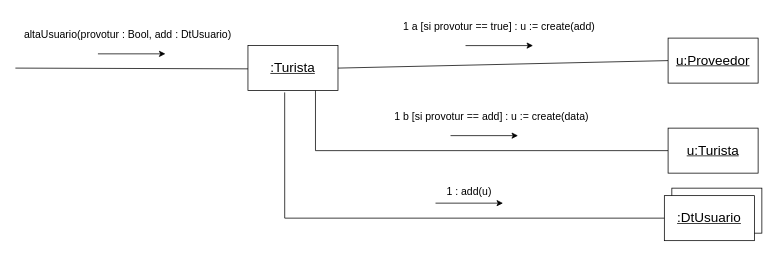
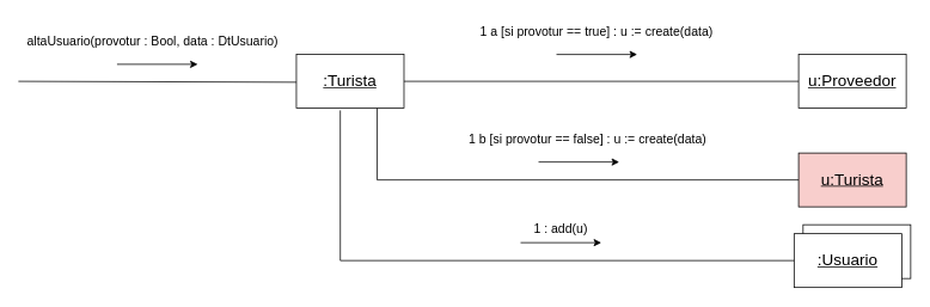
  <mxCell id="0" />
  <mxCell id="1" parent="0" />
  <mxCell id="2" value="&lt;font style=&quot;font-size: 18px;&quot;&gt;&lt;u&gt;:Turista&lt;/u&gt;&lt;/font&gt;" style="rounded=0;whiteSpace=wrap;html=1;" parent="1" vertex="1"><mxGeometry x="330" y="60" width="120" height="60" as="geometry" /></mxCell>
  <mxCell id="3" value="" style="endArrow=none;html=1;rounded=0;entryX=0;entryY=0.5;entryDx=0;entryDy=0;" parent="1" edge="1"><mxGeometry width="50" height="50" relative="1" as="geometry"><mxPoint x="20" y="90" as="sourcePoint" /><mxPoint x="330" y="91" as="targetPoint" /></mxGeometry></mxCell>
- <mxCell id="4" value="&lt;font style=&quot;font-size: 14px;&quot;&gt;altaUsuario(provotur : Bool, add : DtUsuario)&lt;/font&gt;" style="text;html=1;strokeColor=none;fillColor=none;align=center;verticalAlign=middle;whiteSpace=wrap;rounded=0;" parent="1" vertex="1"><mxGeometry x="20" y="30" width="300" height="30" as="geometry" /></mxCell>
+ <mxCell id="4" value="&lt;font style=&quot;font-size: 14px;&quot;&gt;altaUsuario(provotur : Bool, data : DtUsuario)&lt;/font&gt;" style="text;html=1;strokeColor=none;fillColor=none;align=center;verticalAlign=middle;whiteSpace=wrap;rounded=0;" parent="1" vertex="1"><mxGeometry x="20" y="30" width="300" height="30" as="geometry" /></mxCell>
  <mxCell id="5" value="" style="endArrow=classic;html=1;rounded=0;" parent="1" edge="1"><mxGeometry width="50" height="50" relative="1" as="geometry"><mxPoint x="130" y="71" as="sourcePoint" /><mxPoint x="220" y="71" as="targetPoint" /></mxGeometry></mxCell>
  <mxCell id="6" value="" style="endArrow=none;html=1;rounded=0;entryX=1;entryY=0.5;entryDx=0;entryDy=0;exitX=0;exitY=0.5;exitDx=0;exitDy=0;" parent="1" source="7" target="2" edge="1"><mxGeometry width="50" height="50" relative="1" as="geometry"><mxPoint x="710" y="90" as="sourcePoint" /><mxPoint x="400" y="120" as="targetPoint" /></mxGeometry></mxCell>
- <mxCell id="7" value="&lt;font style=&quot;font-size: 18px;&quot;&gt;&lt;u&gt;u:Proveedor&lt;/u&gt;&lt;/font&gt;" style="rounded=0;whiteSpace=wrap;html=1;" parent="1" vertex="1"><mxGeometry x="890" y="50" width="120" height="60" as="geometry" /></mxCell>
- <mxCell id="8" value="&lt;font style=&quot;font-size: 14px;&quot;&gt;1 a [si provotur == true] : u := create(add)&lt;/font&gt;" style="text;html=1;strokeColor=none;fillColor=none;align=center;verticalAlign=middle;whiteSpace=wrap;rounded=0;" parent="1" vertex="1"><mxGeometry x="480" y="20" width="370" height="30" as="geometry" /></mxCell>
+ <mxCell id="7" value="&lt;font style=&quot;font-size: 18px;&quot;&gt;&lt;u&gt;u:Proveedor&lt;/u&gt;&lt;/font&gt;" style="rounded=0;whiteSpace=wrap;html=1;" parent="1" vertex="1"><mxGeometry x="890" y="60" width="120" height="60" as="geometry" /></mxCell>
+ <mxCell id="8" value="&lt;font style=&quot;font-size: 14px;&quot;&gt;1 a [si provotur == true] : u := create(data)&lt;/font&gt;" style="text;html=1;strokeColor=none;fillColor=none;align=center;verticalAlign=middle;whiteSpace=wrap;rounded=0;" parent="1" vertex="1"><mxGeometry x="480" y="20" width="370" height="30" as="geometry" /></mxCell>
  <mxCell id="9" value="" style="endArrow=classic;html=1;rounded=0;" parent="1" edge="1"><mxGeometry width="50" height="50" relative="1" as="geometry"><mxPoint x="620" y="60" as="sourcePoint" /><mxPoint x="710" y="60" as="targetPoint" /></mxGeometry></mxCell>
  <mxCell id="10" value="" style="endArrow=none;html=1;rounded=0;exitX=0.75;exitY=1;exitDx=0;exitDy=0;" parent="1" source="2" edge="1"><mxGeometry width="50" height="50" relative="1" as="geometry"><mxPoint x="420" y="160" as="sourcePoint" /><mxPoint x="890" y="200" as="targetPoint" /><Array as="points"><mxPoint x="420" y="200" /></Array></mxGeometry></mxCell>
- <mxCell id="11" value="&lt;font style=&quot;font-size: 18px;&quot;&gt;&lt;u&gt;u:Turista&lt;/u&gt;&lt;/font&gt;" style="rounded=0;whiteSpace=wrap;html=1;" parent="1" vertex="1"><mxGeometry x="890" y="170" width="120" height="60" as="geometry" /></mxCell>
- <mxCell id="12" value="&lt;font style=&quot;font-size: 14px;&quot;&gt;1 b [si provotur == add] : u := create(data)&lt;/font&gt;" style="text;html=1;strokeColor=none;fillColor=none;align=center;verticalAlign=middle;whiteSpace=wrap;rounded=0;" parent="1" vertex="1"><mxGeometry x="470" y="140" width="370" height="30" as="geometry" /></mxCell>
+ <mxCell id="11" value="&lt;font style=&quot;font-size: 18px;&quot;&gt;&lt;u&gt;u:Turista&lt;/u&gt;&lt;/font&gt;" style="rounded=0;whiteSpace=wrap;html=1;fillColor=#f8cecc;" parent="1" vertex="1"><mxGeometry x="890" y="170" width="120" height="60" as="geometry" /></mxCell>
+ <mxCell id="12" value="&lt;font style=&quot;font-size: 14px;&quot;&gt;1 b [si provotur == false] : u := create(data)&lt;/font&gt;" style="text;html=1;strokeColor=none;fillColor=none;align=center;verticalAlign=middle;whiteSpace=wrap;rounded=0;" parent="1" vertex="1"><mxGeometry x="470" y="140" width="370" height="30" as="geometry" /></mxCell>
  <mxCell id="13" value="" style="endArrow=classic;html=1;rounded=0;" parent="1" edge="1"><mxGeometry width="50" height="50" relative="1" as="geometry"><mxPoint x="600" y="180" as="sourcePoint" /><mxPoint x="690" y="180" as="targetPoint" /></mxGeometry></mxCell>
  <mxCell id="14" value="" style="endArrow=none;html=1;rounded=0;entryX=0.408;entryY=1.04;entryDx=0;entryDy=0;entryPerimeter=0;" parent="1" target="2" edge="1"><mxGeometry width="50" height="50" relative="1" as="geometry"><mxPoint x="890" y="290" as="sourcePoint" /><mxPoint x="600" y="140" as="targetPoint" /><Array as="points"><mxPoint x="379" y="290" /></Array></mxGeometry></mxCell>
  <mxCell id="15" value="" style="rounded=0;whiteSpace=wrap;html=1;" parent="1" vertex="1"><mxGeometry x="895" y="250" width="120" height="60" as="geometry" /></mxCell>
- <mxCell id="16" value="&lt;font style=&quot;font-size: 18px;&quot;&gt;&lt;u&gt;:DtUsuario&lt;/u&gt;&lt;/font&gt;" style="rounded=0;whiteSpace=wrap;html=1;" parent="1" vertex="1"><mxGeometry x="885" y="260" width="120" height="60" as="geometry" /></mxCell>
+ <mxCell id="16" value="&lt;font style=&quot;font-size: 18px;&quot;&gt;&lt;u&gt;:Usuario&lt;/u&gt;&lt;/font&gt;" style="rounded=0;whiteSpace=wrap;html=1;" parent="1" vertex="1"><mxGeometry x="885" y="260" width="120" height="60" as="geometry" /></mxCell>
  <mxCell id="17" value="&lt;font style=&quot;font-size: 14px;&quot;&gt;1 : add(u)&lt;/font&gt;" style="text;html=1;strokeColor=none;fillColor=none;align=center;verticalAlign=middle;whiteSpace=wrap;rounded=0;" parent="1" vertex="1"><mxGeometry x="440" y="240" width="370" height="30" as="geometry" /></mxCell>
  <mxCell id="18" value="" style="endArrow=classic;html=1;rounded=0;" parent="1" edge="1"><mxGeometry width="50" height="50" relative="1" as="geometry"><mxPoint x="580" y="270" as="sourcePoint" /><mxPoint x="670" y="270" as="targetPoint" /></mxGeometry></mxCell>
